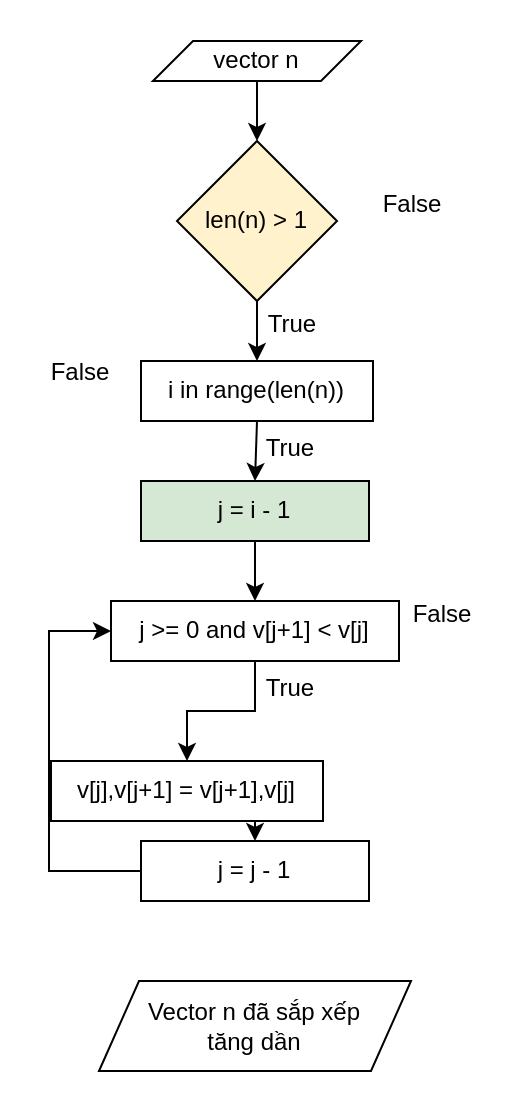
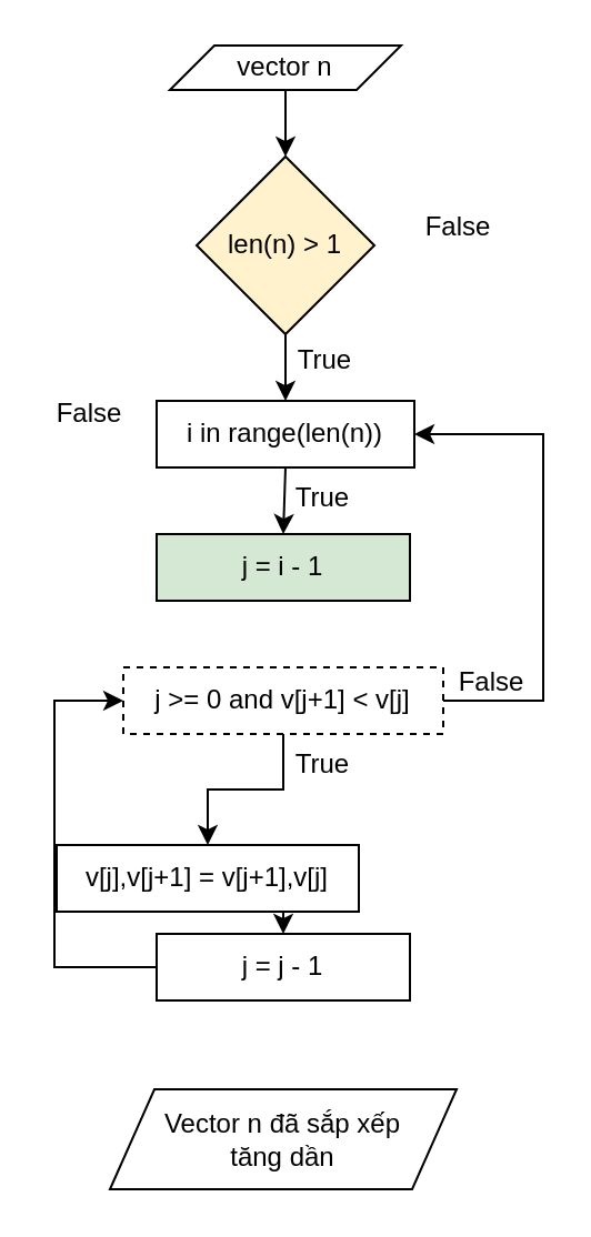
  <mxCell id="0" />
  <mxCell id="1" parent="0" />
  <mxCell id="2" value="len(n) &amp;gt; 1" style="rhombus;whiteSpace=wrap;html=1;fillColor=#fff2cc;" vertex="1" parent="1"><mxGeometry x="88" y="70" width="80" height="80" as="geometry" /></mxCell>
  <mxCell id="3" style="edgeStyle=orthogonalEdgeStyle;rounded=0;orthogonalLoop=1;jettySize=auto;html=1;exitX=0.5;exitY=1;exitDx=0;exitDy=0;entryX=0.5;entryY=0;entryDx=0;entryDy=0;" edge="1" parent="1" source="4" target="2"><mxGeometry relative="1" as="geometry" /></mxCell>
  <mxCell id="4" value="vector n" style="shape=parallelogram;perimeter=parallelogramPerimeter;whiteSpace=wrap;html=1;fixedSize=1;" vertex="1" parent="1"><mxGeometry x="76" y="20" width="104" height="20" as="geometry" /></mxCell>
  <mxCell id="5" value="i in range(len(n))" style="rounded=0;whiteSpace=wrap;html=1;" vertex="1" parent="1"><mxGeometry x="70" y="180" width="116" height="30" as="geometry" /></mxCell>
  <mxCell id="6" value="j = i - 1" style="rounded=0;whiteSpace=wrap;html=1;fillColor=#d5e8d4;" vertex="1" parent="1"><mxGeometry x="70" y="240" width="114" height="30" as="geometry" /></mxCell>
+ <mxCell id="7" style="edgeStyle=orthogonalEdgeStyle;rounded=0;orthogonalLoop=1;jettySize=auto;html=1;exitX=1;exitY=0.5;exitDx=0;exitDy=0;entryX=1;entryY=0.5;entryDx=0;entryDy=0;" edge="1" parent="1" source="9" target="5"><mxGeometry relative="1" as="geometry"><Array as="points"><mxPoint x="244" y="315" /><mxPoint x="244" y="195" /></Array></mxGeometry></mxCell>
  <mxCell id="8" style="edgeStyle=orthogonalEdgeStyle;rounded=0;orthogonalLoop=1;jettySize=auto;html=1;exitX=0.5;exitY=1;exitDx=0;exitDy=0;entryX=0.5;entryY=0;entryDx=0;entryDy=0;" edge="1" parent="1" source="9" target="11"><mxGeometry relative="1" as="geometry" /></mxCell>
- <mxCell id="9" value="j &amp;gt;= 0 and v[j+1] &amp;lt; v[j]" style="rounded=0;whiteSpace=wrap;html=1;" vertex="1" parent="1"><mxGeometry x="55" y="300" width="144" height="30" as="geometry" /></mxCell>
+ <mxCell id="9" value="j &amp;gt;= 0 and v[j+1] &amp;lt; v[j]" style="rounded=0;whiteSpace=wrap;html=1;dashed=1;" vertex="1" parent="1"><mxGeometry x="55" y="300" width="144" height="30" as="geometry" /></mxCell>
  <mxCell id="10" style="edgeStyle=orthogonalEdgeStyle;rounded=0;orthogonalLoop=1;jettySize=auto;html=1;exitX=0.5;exitY=1;exitDx=0;exitDy=0;entryX=0.5;entryY=0;entryDx=0;entryDy=0;" edge="1" parent="1" source="11" target="13"><mxGeometry relative="1" as="geometry" /></mxCell>
  <mxCell id="11" value="v[j],v[j+1] = v[j+1],v[j]" style="rounded=0;whiteSpace=wrap;html=1;" vertex="1" parent="1"><mxGeometry x="25" y="380" width="136" height="30" as="geometry" /></mxCell>
  <mxCell id="12" style="edgeStyle=orthogonalEdgeStyle;rounded=0;orthogonalLoop=1;jettySize=auto;html=1;exitX=0;exitY=0.5;exitDx=0;exitDy=0;entryX=0;entryY=0.5;entryDx=0;entryDy=0;" edge="1" parent="1" source="13" target="9"><mxGeometry relative="1" as="geometry"><Array as="points"><mxPoint x="24" y="435" /><mxPoint x="24" y="315" /></Array></mxGeometry></mxCell>
  <mxCell id="13" value="j = j - 1" style="rounded=0;whiteSpace=wrap;html=1;" vertex="1" parent="1"><mxGeometry x="70" y="420" width="114" height="30" as="geometry" /></mxCell>
- <mxCell id="14" value="" style="endArrow=classic;html=1;exitX=0.5;exitY=1;exitDx=0;exitDy=0;entryX=0.5;entryY=0;entryDx=0;entryDy=0;" edge="1" parent="1" source="6" target="9"><mxGeometry width="50" height="50" relative="1" as="geometry"><mxPoint x="104" y="370" as="sourcePoint" /><mxPoint x="154" y="320" as="targetPoint" /></mxGeometry></mxCell>
  <mxCell id="15" value="" style="endArrow=classic;html=1;exitX=0.5;exitY=1;exitDx=0;exitDy=0;entryX=0.5;entryY=0;entryDx=0;entryDy=0;" edge="1" parent="1" source="5" target="6"><mxGeometry width="50" height="50" relative="1" as="geometry"><mxPoint x="104" y="370" as="sourcePoint" /><mxPoint x="154" y="320" as="targetPoint" /></mxGeometry></mxCell>
  <mxCell id="16" value="" style="endArrow=classic;html=1;exitX=0.5;exitY=1;exitDx=0;exitDy=0;entryX=0.5;entryY=0;entryDx=0;entryDy=0;" edge="1" parent="1" source="2" target="5"><mxGeometry width="50" height="50" relative="1" as="geometry"><mxPoint x="104" y="370" as="sourcePoint" /><mxPoint x="154" y="320" as="targetPoint" /></mxGeometry></mxCell>
  <mxCell id="17" value="Vector n đã sắp xếp&lt;br&gt;tăng dần" style="shape=parallelogram;perimeter=parallelogramPerimeter;whiteSpace=wrap;html=1;fixedSize=1;" vertex="1" parent="1"><mxGeometry x="49" y="490" width="156" height="45" as="geometry" /></mxCell>
  <mxCell id="18" value="False" style="text;html=1;strokeColor=none;fillColor=none;align=center;verticalAlign=middle;whiteSpace=wrap;rounded=0;" vertex="1" parent="1"><mxGeometry x="186" y="92" width="40" height="20" as="geometry" /></mxCell>
  <mxCell id="19" value="True" style="text;html=1;strokeColor=none;fillColor=none;align=center;verticalAlign=middle;whiteSpace=wrap;rounded=0;" vertex="1" parent="1"><mxGeometry x="126" y="152" width="40" height="20" as="geometry" /></mxCell>
  <mxCell id="20" value="False" style="text;html=1;strokeColor=none;fillColor=none;align=center;verticalAlign=middle;whiteSpace=wrap;rounded=0;" vertex="1" parent="1"><mxGeometry x="201" y="297" width="40" height="20" as="geometry" /></mxCell>
  <mxCell id="21" value="True" style="text;html=1;strokeColor=none;fillColor=none;align=center;verticalAlign=middle;whiteSpace=wrap;rounded=0;" vertex="1" parent="1"><mxGeometry x="125" y="334" width="40" height="20" as="geometry" /></mxCell>
  <mxCell id="22" value="True" style="text;html=1;strokeColor=none;fillColor=none;align=center;verticalAlign=middle;whiteSpace=wrap;rounded=0;" vertex="1" parent="1"><mxGeometry x="125" y="214" width="40" height="20" as="geometry" /></mxCell>
  <mxCell id="23" value="False" style="text;html=1;strokeColor=none;fillColor=none;align=center;verticalAlign=middle;whiteSpace=wrap;rounded=0;" vertex="1" parent="1"><mxGeometry x="20" y="176" width="40" height="20" as="geometry" /></mxCell>
